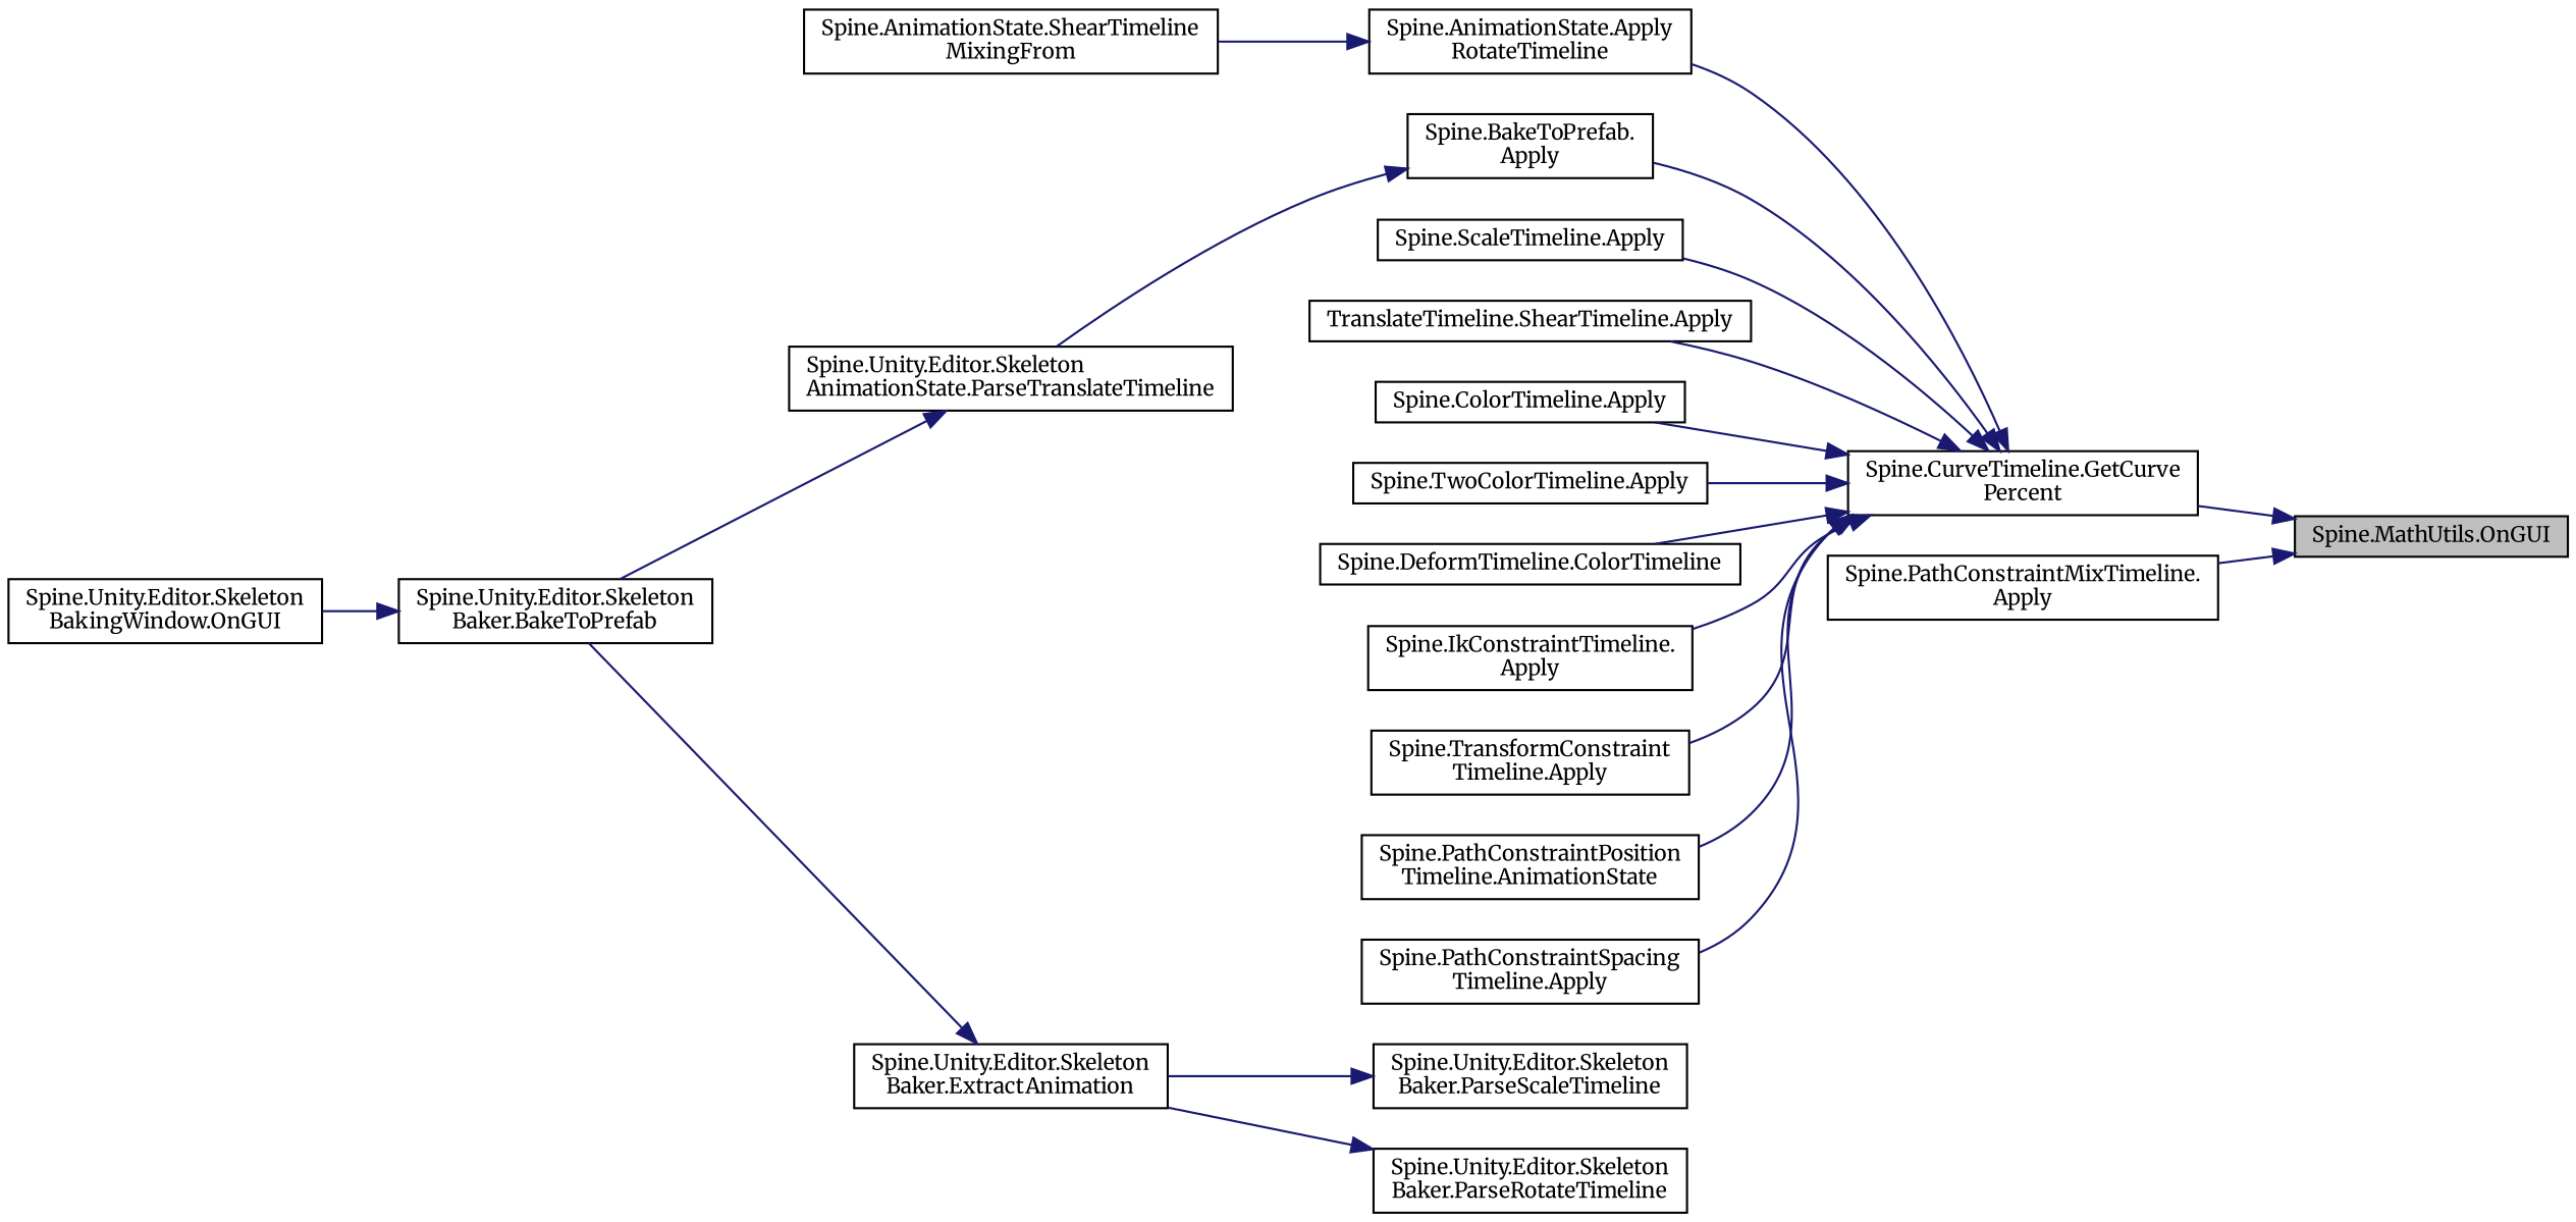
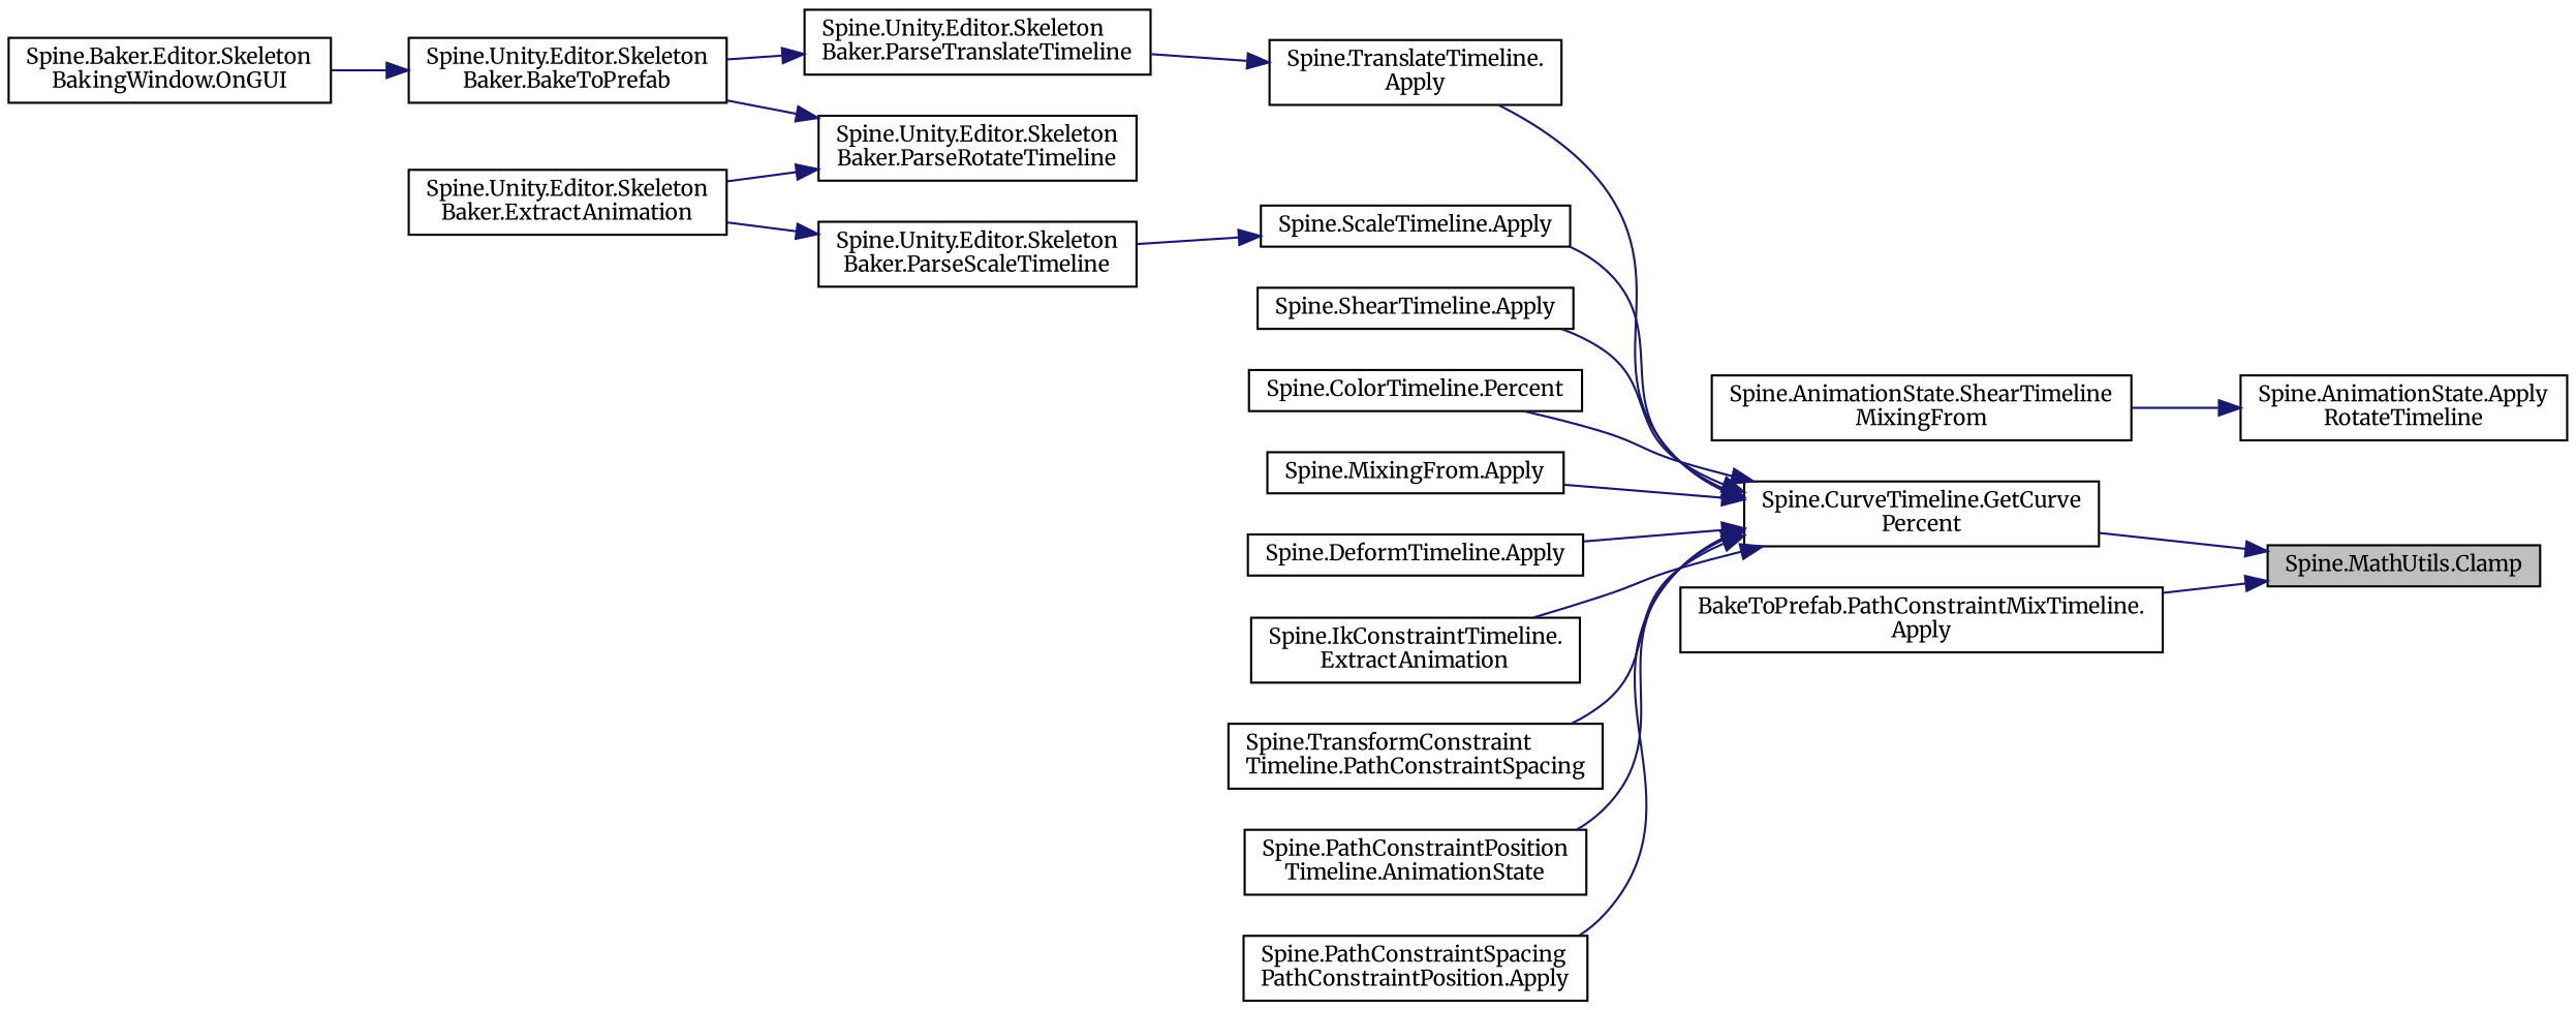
  digraph {
    fontname=Merriweather
    rankdir=RL
    node [color=black fillcolor=white fontname=Merriweather fontsize=10 shape=record style=filled]
    edge [color=midnightblue dir=back fontname=Merriweather fontsize=10 labelfontname=Helvetica labelfontsize=10 style=solid]
-   n1 [fillcolor=grey75 fontcolor=black height=0.2 label="Spine.MathUtils.OnGUI" width=0.4]
+   n1 [fillcolor=grey75 fontcolor=black height=0.2 label="Spine.MathUtils.Clamp" width=0.4]
    n2 [height=0.2 label="Spine.CurveTimeline.GetCurve\lPercent" width=0.4]
-   n3 [height=0.2 label="Spine.PathConstraintMixTimeline.\lApply" width=0.4]
+   n3 [height=0.2 label="BakeToPrefab.PathConstraintMixTimeline.\lApply" width=0.4]
    n4 [height=0.2 label="Spine.AnimationState.Apply\lRotateTimeline" width=0.4]
-   n5 [height=0.2 label="Spine.BakeToPrefab.\lApply" width=0.4]
+   n5 [height=0.2 label="Spine.TranslateTimeline.\lApply" width=0.4]
    n6 [height=0.2 label="Spine.ScaleTimeline.Apply" width=0.4]
-   n7 [height=0.2 label="TranslateTimeline.ShearTimeline.Apply" width=0.4]
-   n8 [height=0.2 label="Spine.ColorTimeline.Apply" width=0.4]
-   n9 [height=0.2 label="Spine.TwoColorTimeline.Apply" width=0.4]
-   n10 [height=0.2 label="Spine.DeformTimeline.ColorTimeline" width=0.4]
-   n11 [height=0.2 label="Spine.IkConstraintTimeline.\lApply" width=0.4]
-   n12 [height=0.2 label="Spine.TransformConstraint\lTimeline.Apply" width=0.4]
+   n7 [height=0.2 label="Spine.ShearTimeline.Apply" width=0.4]
+   n8 [height=0.2 label="Spine.ColorTimeline.Percent" width=0.4]
+   n9 [height=0.2 label="Spine.MixingFrom.Apply" width=0.4]
+   n10 [height=0.2 label="Spine.DeformTimeline.Apply" width=0.4]
+   n11 [height=0.2 label="Spine.IkConstraintTimeline.\lExtractAnimation" width=0.4]
+   n12 [height=0.2 label="Spine.TransformConstraint\lTimeline.PathConstraintSpacing" width=0.4]
    n13 [height=0.2 label="Spine.PathConstraintPosition\lTimeline.AnimationState" width=0.4]
-   n14 [height=0.2 label="Spine.PathConstraintSpacing\lTimeline.Apply" width=0.4]
+   n14 [height=0.2 label="Spine.PathConstraintSpacing\lPathConstraintPosition.Apply" width=0.4]
    n15 [height=0.2 label="Spine.AnimationState.ShearTimeline\lMixingFrom" width=0.4]
-   n16 [height=0.2 label="Spine.Unity.Editor.Skeleton\lAnimationState.ParseTranslateTimeline" width=0.4]
+   n16 [height=0.2 label="Spine.Unity.Editor.Skeleton\lBaker.ParseTranslateTimeline" width=0.4]
    n17 [height=0.2 label="Spine.Unity.Editor.Skeleton\lBaker.ParseScaleTimeline" width=0.4]
    n18 [height=0.2 label="Spine.Unity.Editor.Skeleton\lBaker.ParseRotateTimeline" width=0.4]
    n19 [height=0.2 label="Spine.Unity.Editor.Skeleton\lBaker.ExtractAnimation" width=0.4]
    n20 [height=0.2 label="Spine.Unity.Editor.Skeleton\lBaker.BakeToPrefab" width=0.4]
-   n21 [height=0.2 label="Spine.Unity.Editor.Skeleton\lBakingWindow.OnGUI" width=0.4]
+   n21 [height=0.2 label="Spine.Baker.Editor.Skeleton\lBakingWindow.OnGUI" width=0.4]
    n1 -> n2
    n1 -> n3
-   n2 -> n4
    n2 -> n5
    n2 -> n6
    n2 -> n7
    n2 -> n8
    n2 -> n9
    n2 -> n10
    n2 -> n11
    n2 -> n12
    n2 -> n13
    n2 -> n14
    n4 -> n15
    n5 -> n16
+   n6 -> n17
    n16 -> n20
    n17 -> n19
    n18 -> n19
-   n19 -> n20
+   n18 -> n20
    n20 -> n21
  }
